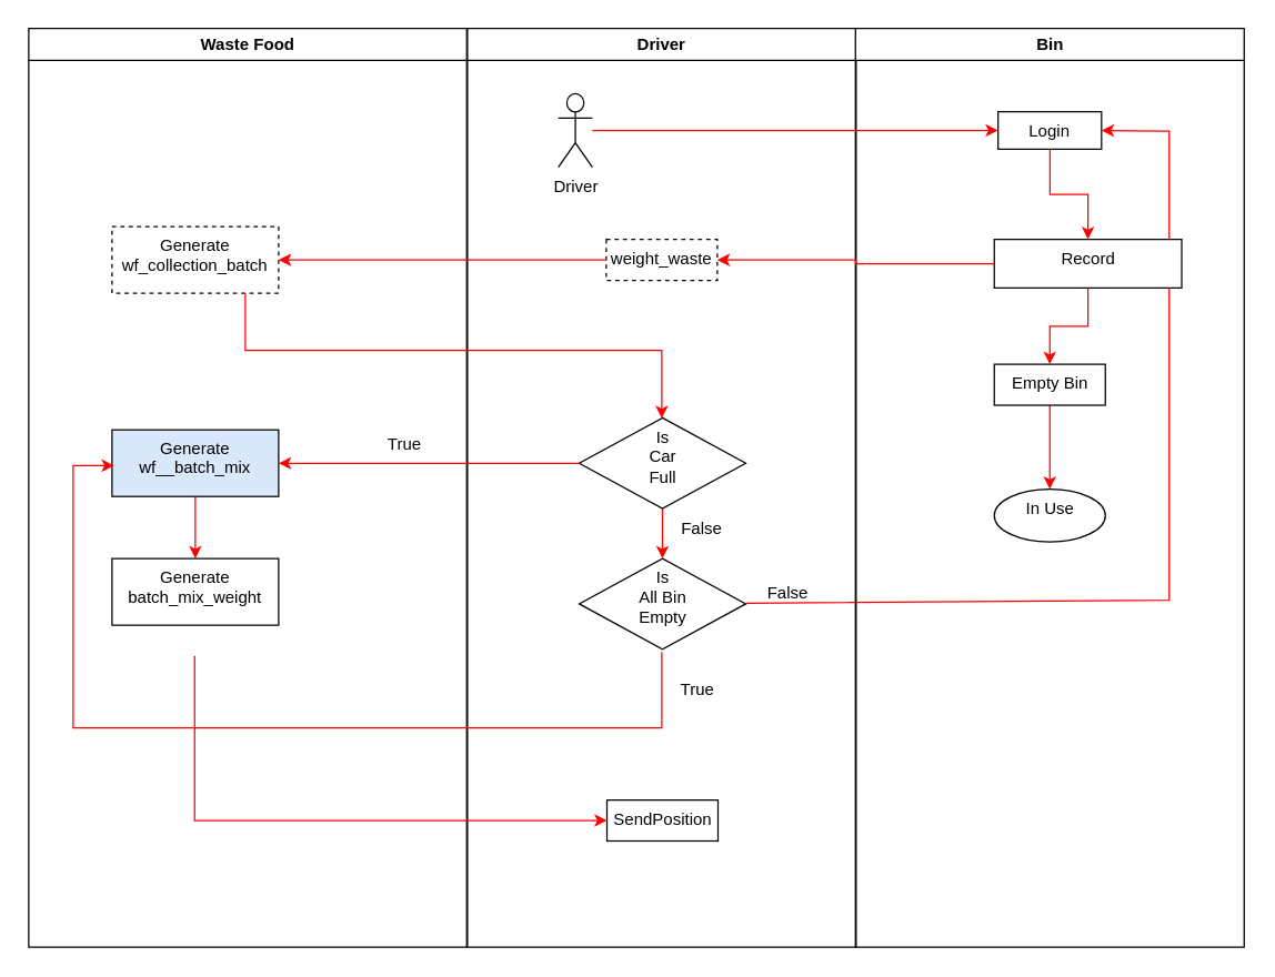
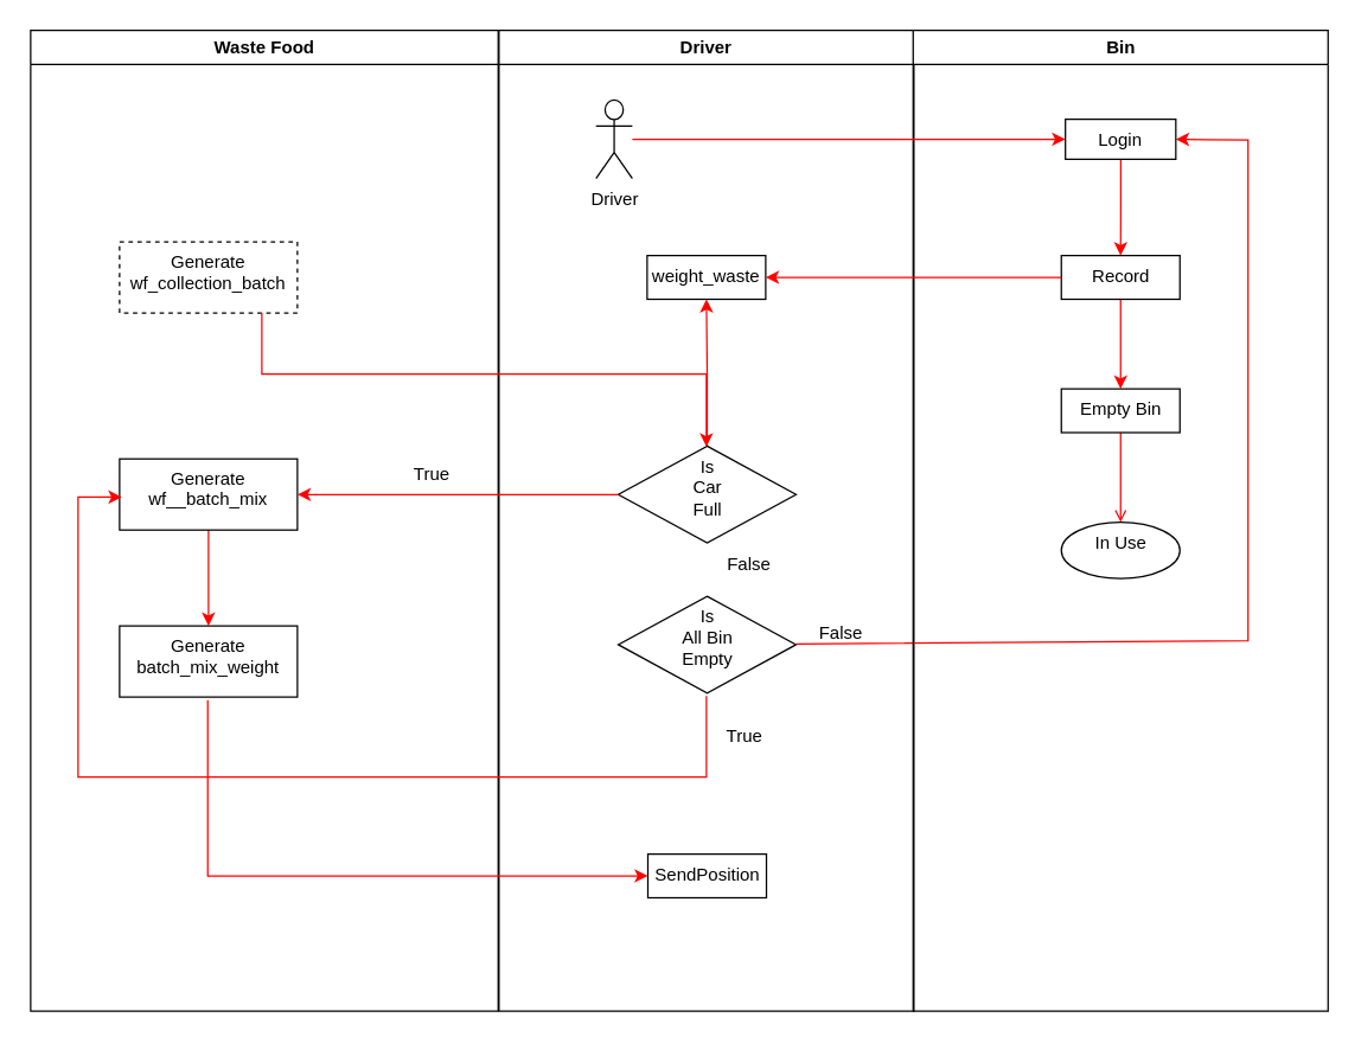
  <mxCell id="0" />
  <mxCell id="1" parent="0" />
  <mxCell id="2" value="Driver" style="swimlane;whiteSpace=wrap" parent="1" vertex="1"><mxGeometry x="336" y="20" width="280" height="662" as="geometry" /></mxCell>
  <mxCell id="3" value="Driver" style="shape=umlActor;verticalLabelPosition=bottom;verticalAlign=top;html=1;outlineConnect=0;" parent="2" vertex="1"><mxGeometry x="65.5" y="47" width="24.5" height="53" as="geometry" /></mxCell>
- <mxCell id="4" value="weight_waste" style="whiteSpace=wrap;html=1;verticalAlign=top;dashed=1;" parent="2" vertex="1"><mxGeometry x="100" y="152" width="80" height="29.5" as="geometry" /></mxCell>
- <mxCell id="5" value="" style="edgeStyle=orthogonalEdgeStyle;rounded=0;orthogonalLoop=1;jettySize=auto;html=1;strokeColor=#FF0000;" parent="2" source="6" target="7" edge="1"><mxGeometry relative="1" as="geometry" /></mxCell>
+ <mxCell id="4" value="weight_waste" style="whiteSpace=wrap;html=1;verticalAlign=top;" parent="2" vertex="1"><mxGeometry x="100" y="152" width="80" height="29.5" as="geometry" /></mxCell>
+ <mxCell id="5" value="" style="edgeStyle=orthogonalEdgeStyle;rounded=0;orthogonalLoop=1;jettySize=auto;html=1;strokeColor=#FF0000;" parent="2" source="6" target="4" edge="1"><mxGeometry relative="1" as="geometry" /></mxCell>
  <mxCell id="6" value="Is&lt;br&gt;Car&lt;br&gt;Full" style="rhombus;whiteSpace=wrap;html=1;verticalAlign=top;" parent="2" vertex="1"><mxGeometry x="80.5" y="280.63" width="120" height="65.25" as="geometry" /></mxCell>
  <mxCell id="7" value="Is&lt;br&gt;All Bin&lt;br&gt;Empty" style="rhombus;whiteSpace=wrap;html=1;verticalAlign=top;" parent="2" vertex="1"><mxGeometry x="80.5" y="382" width="120" height="65.25" as="geometry" /></mxCell>
  <mxCell id="8" value="False" style="text;html=1;strokeColor=none;fillColor=none;align=center;verticalAlign=middle;whiteSpace=wrap;rounded=0;" parent="2" vertex="1"><mxGeometry x="138.5" y="345.88" width="60" height="30" as="geometry" /></mxCell>
  <mxCell id="9" value="SendPosition" style="whiteSpace=wrap;html=1;verticalAlign=top;" parent="2" vertex="1"><mxGeometry x="100.5" y="556" width="80" height="29.5" as="geometry" /></mxCell>
  <mxCell id="10" value="True" style="text;html=1;strokeColor=none;fillColor=none;align=center;verticalAlign=middle;whiteSpace=wrap;rounded=0;" parent="2" vertex="1"><mxGeometry x="135.5" y="462" width="60" height="30" as="geometry" /></mxCell>
  <mxCell id="11" value="" style="endArrow=classic;html=1;rounded=0;entryX=1;entryY=0.5;entryDx=0;entryDy=0;strokeColor=#FF0000;" parent="2" target="15" edge="1"><mxGeometry width="50" height="50" relative="1" as="geometry"><mxPoint x="200.5" y="414.13" as="sourcePoint" /><mxPoint x="415.5" y="112" as="targetPoint" /><Array as="points"><mxPoint x="505.5" y="412" /><mxPoint x="505.5" y="74" /></Array></mxGeometry></mxCell>
  <mxCell id="12" value="False" style="text;html=1;strokeColor=none;fillColor=none;align=center;verticalAlign=middle;whiteSpace=wrap;rounded=0;" parent="2" vertex="1"><mxGeometry x="200.5" y="392" width="60" height="30" as="geometry" /></mxCell>
  <mxCell id="13" value="Bin" style="swimlane;whiteSpace=wrap" parent="1" vertex="1"><mxGeometry x="615.5" y="20" width="280" height="662" as="geometry" /></mxCell>
  <mxCell id="14" value="" style="edgeStyle=orthogonalEdgeStyle;rounded=0;orthogonalLoop=1;jettySize=auto;html=1;strokeColor=#FF0000;" parent="13" source="15" target="17" edge="1"><mxGeometry relative="1" as="geometry" /></mxCell>
  <mxCell id="15" value="Login" style="whiteSpace=wrap;html=1;verticalAlign=top;" parent="13" vertex="1"><mxGeometry x="102.75" y="60" width="74.5" height="27" as="geometry" /></mxCell>
  <mxCell id="16" value="" style="edgeStyle=orthogonalEdgeStyle;rounded=0;orthogonalLoop=1;jettySize=auto;html=1;strokeColor=#FF0000;" parent="13" source="17" target="19" edge="1"><mxGeometry relative="1" as="geometry" /></mxCell>
- <mxCell id="17" value="Record" style="whiteSpace=wrap;html=1;verticalAlign=top;" parent="13" vertex="1"><mxGeometry x="100" y="152" width="135" height="35" as="geometry" /></mxCell>
- <mxCell id="18" value="" style="edgeStyle=orthogonalEdgeStyle;rounded=0;orthogonalLoop=1;jettySize=auto;html=1;strokeColor=#FF0000;" parent="13" source="19" target="20" edge="1"><mxGeometry relative="1" as="geometry" /></mxCell>
+ <mxCell id="17" value="Record" style="whiteSpace=wrap;html=1;verticalAlign=top;" parent="13" vertex="1"><mxGeometry x="100" y="152" width="80" height="29.5" as="geometry" /></mxCell>
+ <mxCell id="18" value="" style="edgeStyle=orthogonalEdgeStyle;rounded=0;orthogonalLoop=1;jettySize=auto;html=1;strokeColor=#FF0000;endArrow=open;" parent="13" source="19" target="20" edge="1"><mxGeometry relative="1" as="geometry" /></mxCell>
  <mxCell id="19" value="Empty Bin" style="whiteSpace=wrap;html=1;verticalAlign=top;" parent="13" vertex="1"><mxGeometry x="100" y="242" width="80" height="29.5" as="geometry" /></mxCell>
  <mxCell id="20" value="In Use" style="ellipse;whiteSpace=wrap;html=1;verticalAlign=top;" parent="13" vertex="1"><mxGeometry x="100" y="332" width="80" height="38" as="geometry" /></mxCell>
  <mxCell id="21" value="" style="edgeStyle=orthogonalEdgeStyle;rounded=0;orthogonalLoop=1;jettySize=auto;html=1;" parent="1" edge="1"><mxGeometry relative="1" as="geometry"><mxPoint x="530.5" y="475" as="targetPoint" /></mxGeometry></mxCell>
  <mxCell id="22" value="" style="edgeStyle=orthogonalEdgeStyle;rounded=0;orthogonalLoop=1;jettySize=auto;html=1;strokeColor=#FF0000;" parent="1" source="3" target="15" edge="1"><mxGeometry relative="1" as="geometry" /></mxCell>
  <mxCell id="23" value="" style="edgeStyle=orthogonalEdgeStyle;rounded=0;orthogonalLoop=1;jettySize=auto;html=1;strokeColor=#FF0000;" parent="1" source="17" target="4" edge="1"><mxGeometry relative="1" as="geometry" /></mxCell>
  <mxCell id="24" value="Waste Food" style="swimlane;whiteSpace=wrap" parent="1" vertex="1"><mxGeometry x="20" y="20" width="315.5" height="662" as="geometry" /></mxCell>
  <mxCell id="25" value="Generate &lt;br&gt;wf_collection_batch" style="whiteSpace=wrap;html=1;verticalAlign=top;dashed=1;" parent="24" vertex="1"><mxGeometry x="60" y="142.75" width="120" height="48" as="geometry" /></mxCell>
  <mxCell id="26" value="" style="edgeStyle=orthogonalEdgeStyle;rounded=0;orthogonalLoop=1;jettySize=auto;html=1;strokeColor=#FF0000;" parent="24" source="27" target="28" edge="1"><mxGeometry relative="1" as="geometry" /></mxCell>
- <mxCell id="27" value="Generate&lt;br&gt;wf__batch_mix" style="whiteSpace=wrap;html=1;verticalAlign=top;fillColor=#dae8fc;" parent="24" vertex="1"><mxGeometry x="60" y="289.26" width="120" height="48" as="geometry" /></mxCell>
- <mxCell id="28" value="Generate&lt;br&gt;batch_mix_weight" style="whiteSpace=wrap;html=1;verticalAlign=top;" parent="24" vertex="1"><mxGeometry x="60" y="382" width="120" height="48" as="geometry" /></mxCell>
+ <mxCell id="27" value="Generate&lt;br&gt;wf__batch_mix" style="whiteSpace=wrap;html=1;verticalAlign=top;" parent="24" vertex="1"><mxGeometry x="60" y="289.26" width="120" height="48" as="geometry" /></mxCell>
+ <mxCell id="28" value="Generate&lt;br&gt;batch_mix_weight" style="whiteSpace=wrap;html=1;verticalAlign=top;" parent="24" vertex="1"><mxGeometry x="60" y="402" width="120" height="48" as="geometry" /></mxCell>
  <mxCell id="29" value="True" style="text;html=1;strokeColor=none;fillColor=none;align=center;verticalAlign=middle;whiteSpace=wrap;rounded=0;" parent="24" vertex="1"><mxGeometry x="241" y="285" width="60" height="30" as="geometry" /></mxCell>
  <mxCell id="30" value="" style="edgeStyle=orthogonalEdgeStyle;rounded=0;orthogonalLoop=1;jettySize=auto;html=1;entryX=0;entryY=0.5;entryDx=0;entryDy=0;strokeColor=#FF0000;" parent="24" target="9" edge="1"><mxGeometry relative="1" as="geometry"><mxPoint x="119.5" y="452" as="sourcePoint" /><mxPoint x="411" y="572" as="targetPoint" /><Array as="points"><mxPoint x="120" y="571" /></Array></mxGeometry></mxCell>
  <mxCell id="31" value="" style="endArrow=classic;html=1;rounded=0;entryX=0;entryY=0.5;entryDx=0;entryDy=0;strokeColor=#FF0000;" parent="24" edge="1"><mxGeometry width="50" height="50" relative="1" as="geometry"><mxPoint x="456" y="449.25" as="sourcePoint" /><mxPoint x="61.5" y="315" as="targetPoint" /><Array as="points"><mxPoint x="456" y="504" /><mxPoint x="32" y="504" /><mxPoint x="32" y="394" /><mxPoint x="32" y="315" /></Array></mxGeometry></mxCell>
- <mxCell id="32" value="" style="edgeStyle=orthogonalEdgeStyle;rounded=0;orthogonalLoop=1;jettySize=auto;html=1;strokeColor=#FF0000;" parent="1" source="4" target="25" edge="1"><mxGeometry relative="1" as="geometry" /></mxCell>
  <mxCell id="33" value="" style="edgeStyle=orthogonalEdgeStyle;rounded=0;orthogonalLoop=1;jettySize=auto;html=1;strokeColor=#FF0000;" parent="1" source="25" target="6" edge="1"><mxGeometry relative="1" as="geometry"><Array as="points"><mxPoint x="176" y="252" /><mxPoint x="476" y="252" /></Array></mxGeometry></mxCell>
  <mxCell id="34" value="" style="edgeStyle=orthogonalEdgeStyle;rounded=0;orthogonalLoop=1;jettySize=auto;html=1;strokeColor=#FF0000;" parent="1" source="6" target="27" edge="1"><mxGeometry relative="1" as="geometry" /></mxCell>
